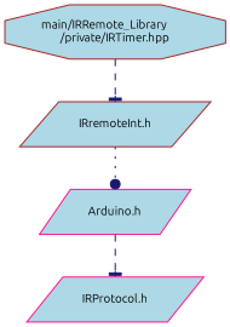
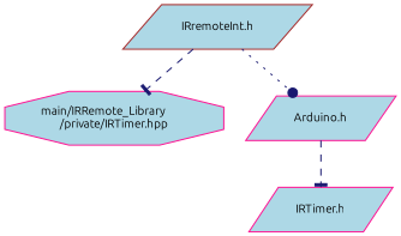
  digraph {
    fontname=Ubuntu
    node [color=brown fillcolor=lightblue fontname=Ubuntu fontsize=10 shape=parallelogram style=filled]
    edge [arrowhead=tee color=midnightblue fontname=Ubuntu fontsize=10 labelfontname=Helvetica labelfontsize=10 style=dashed]
-   n1 [fontcolor=black height=0.2 label="main/IRRemote_Library\l/private/IRTimer.hpp" shape=octagon width=0.4]
+   n1 [color=deeppink fontcolor=black height=0.2 label="main/IRRemote_Library\l/private/IRTimer.hpp" shape=octagon width=0.4]
    n2 [height=0.2 label="IRremoteInt.h" width=0.4]
    n3 [color=deeppink height=0.2 label="Arduino.h" width=0.4]
-   n4 [color=deeppink height=0.2 label="IRProtocol.h" width=0.4]
-   n1 -> n2
+   n4 [color=deeppink height=0.2 label="IRTimer.h" width=0.4]
+   n2 -> n1
    n2 -> n3 [arrowhead=dot style=dotted]
    n3 -> n4
  }
